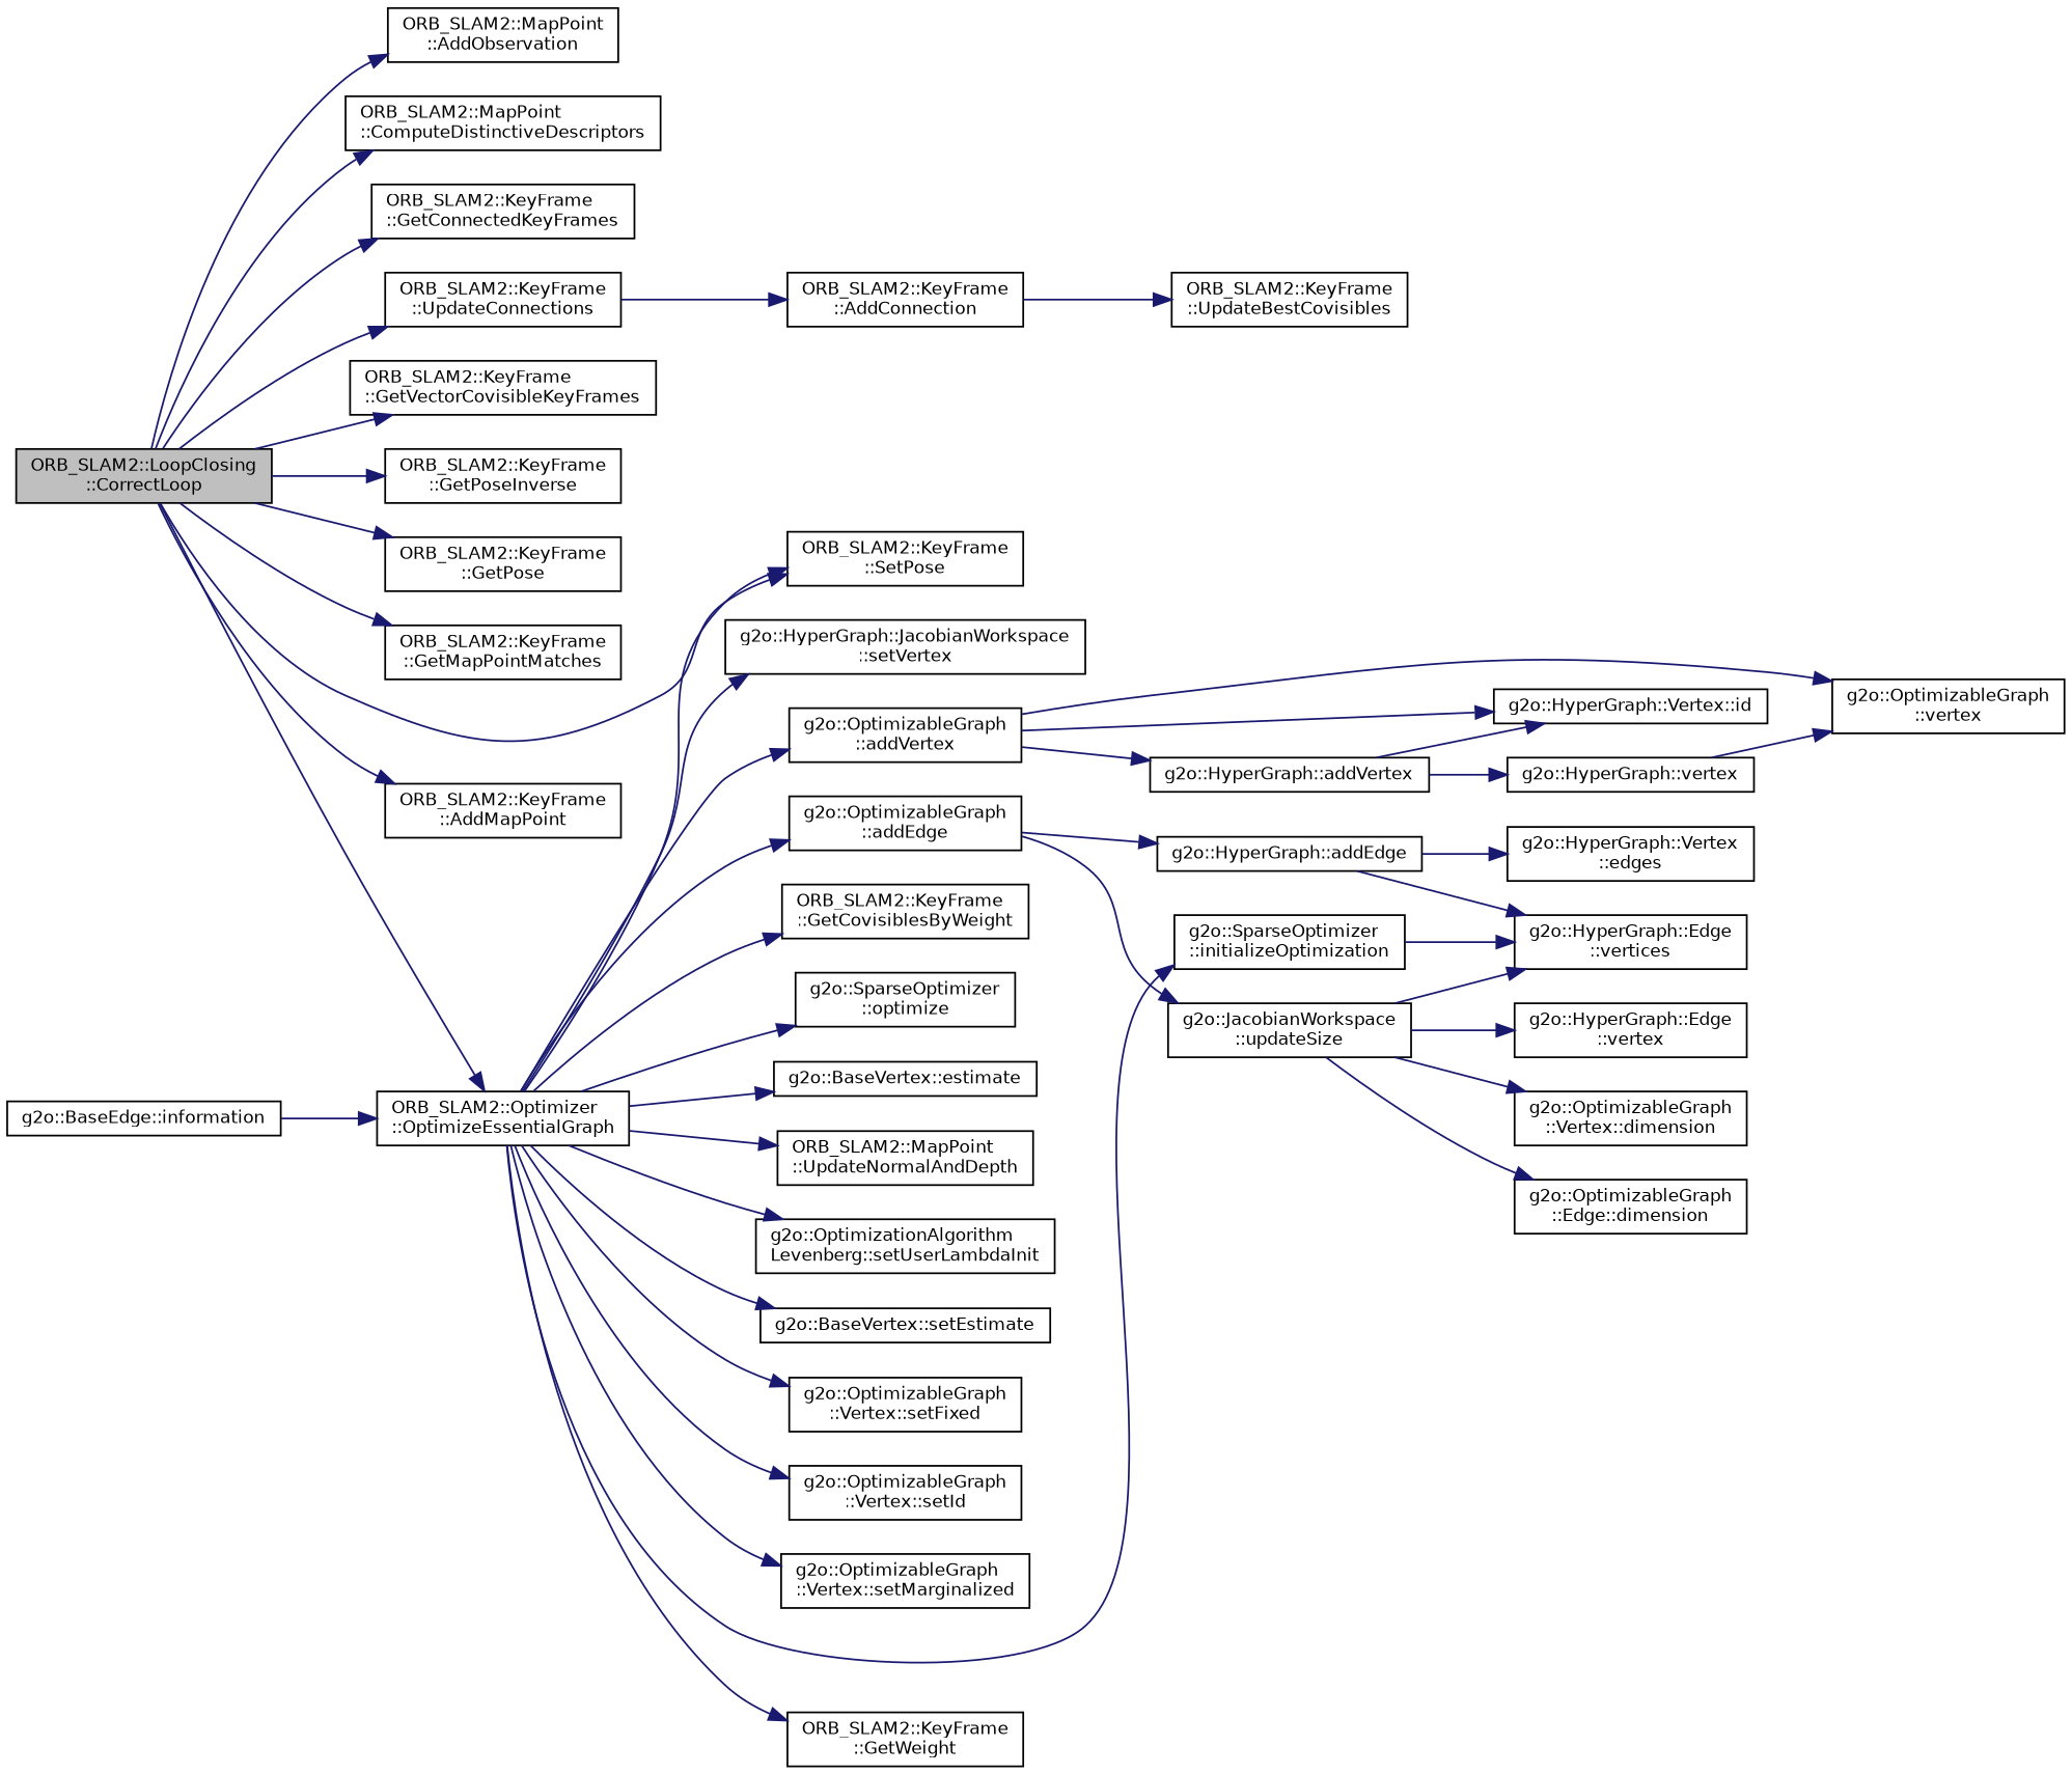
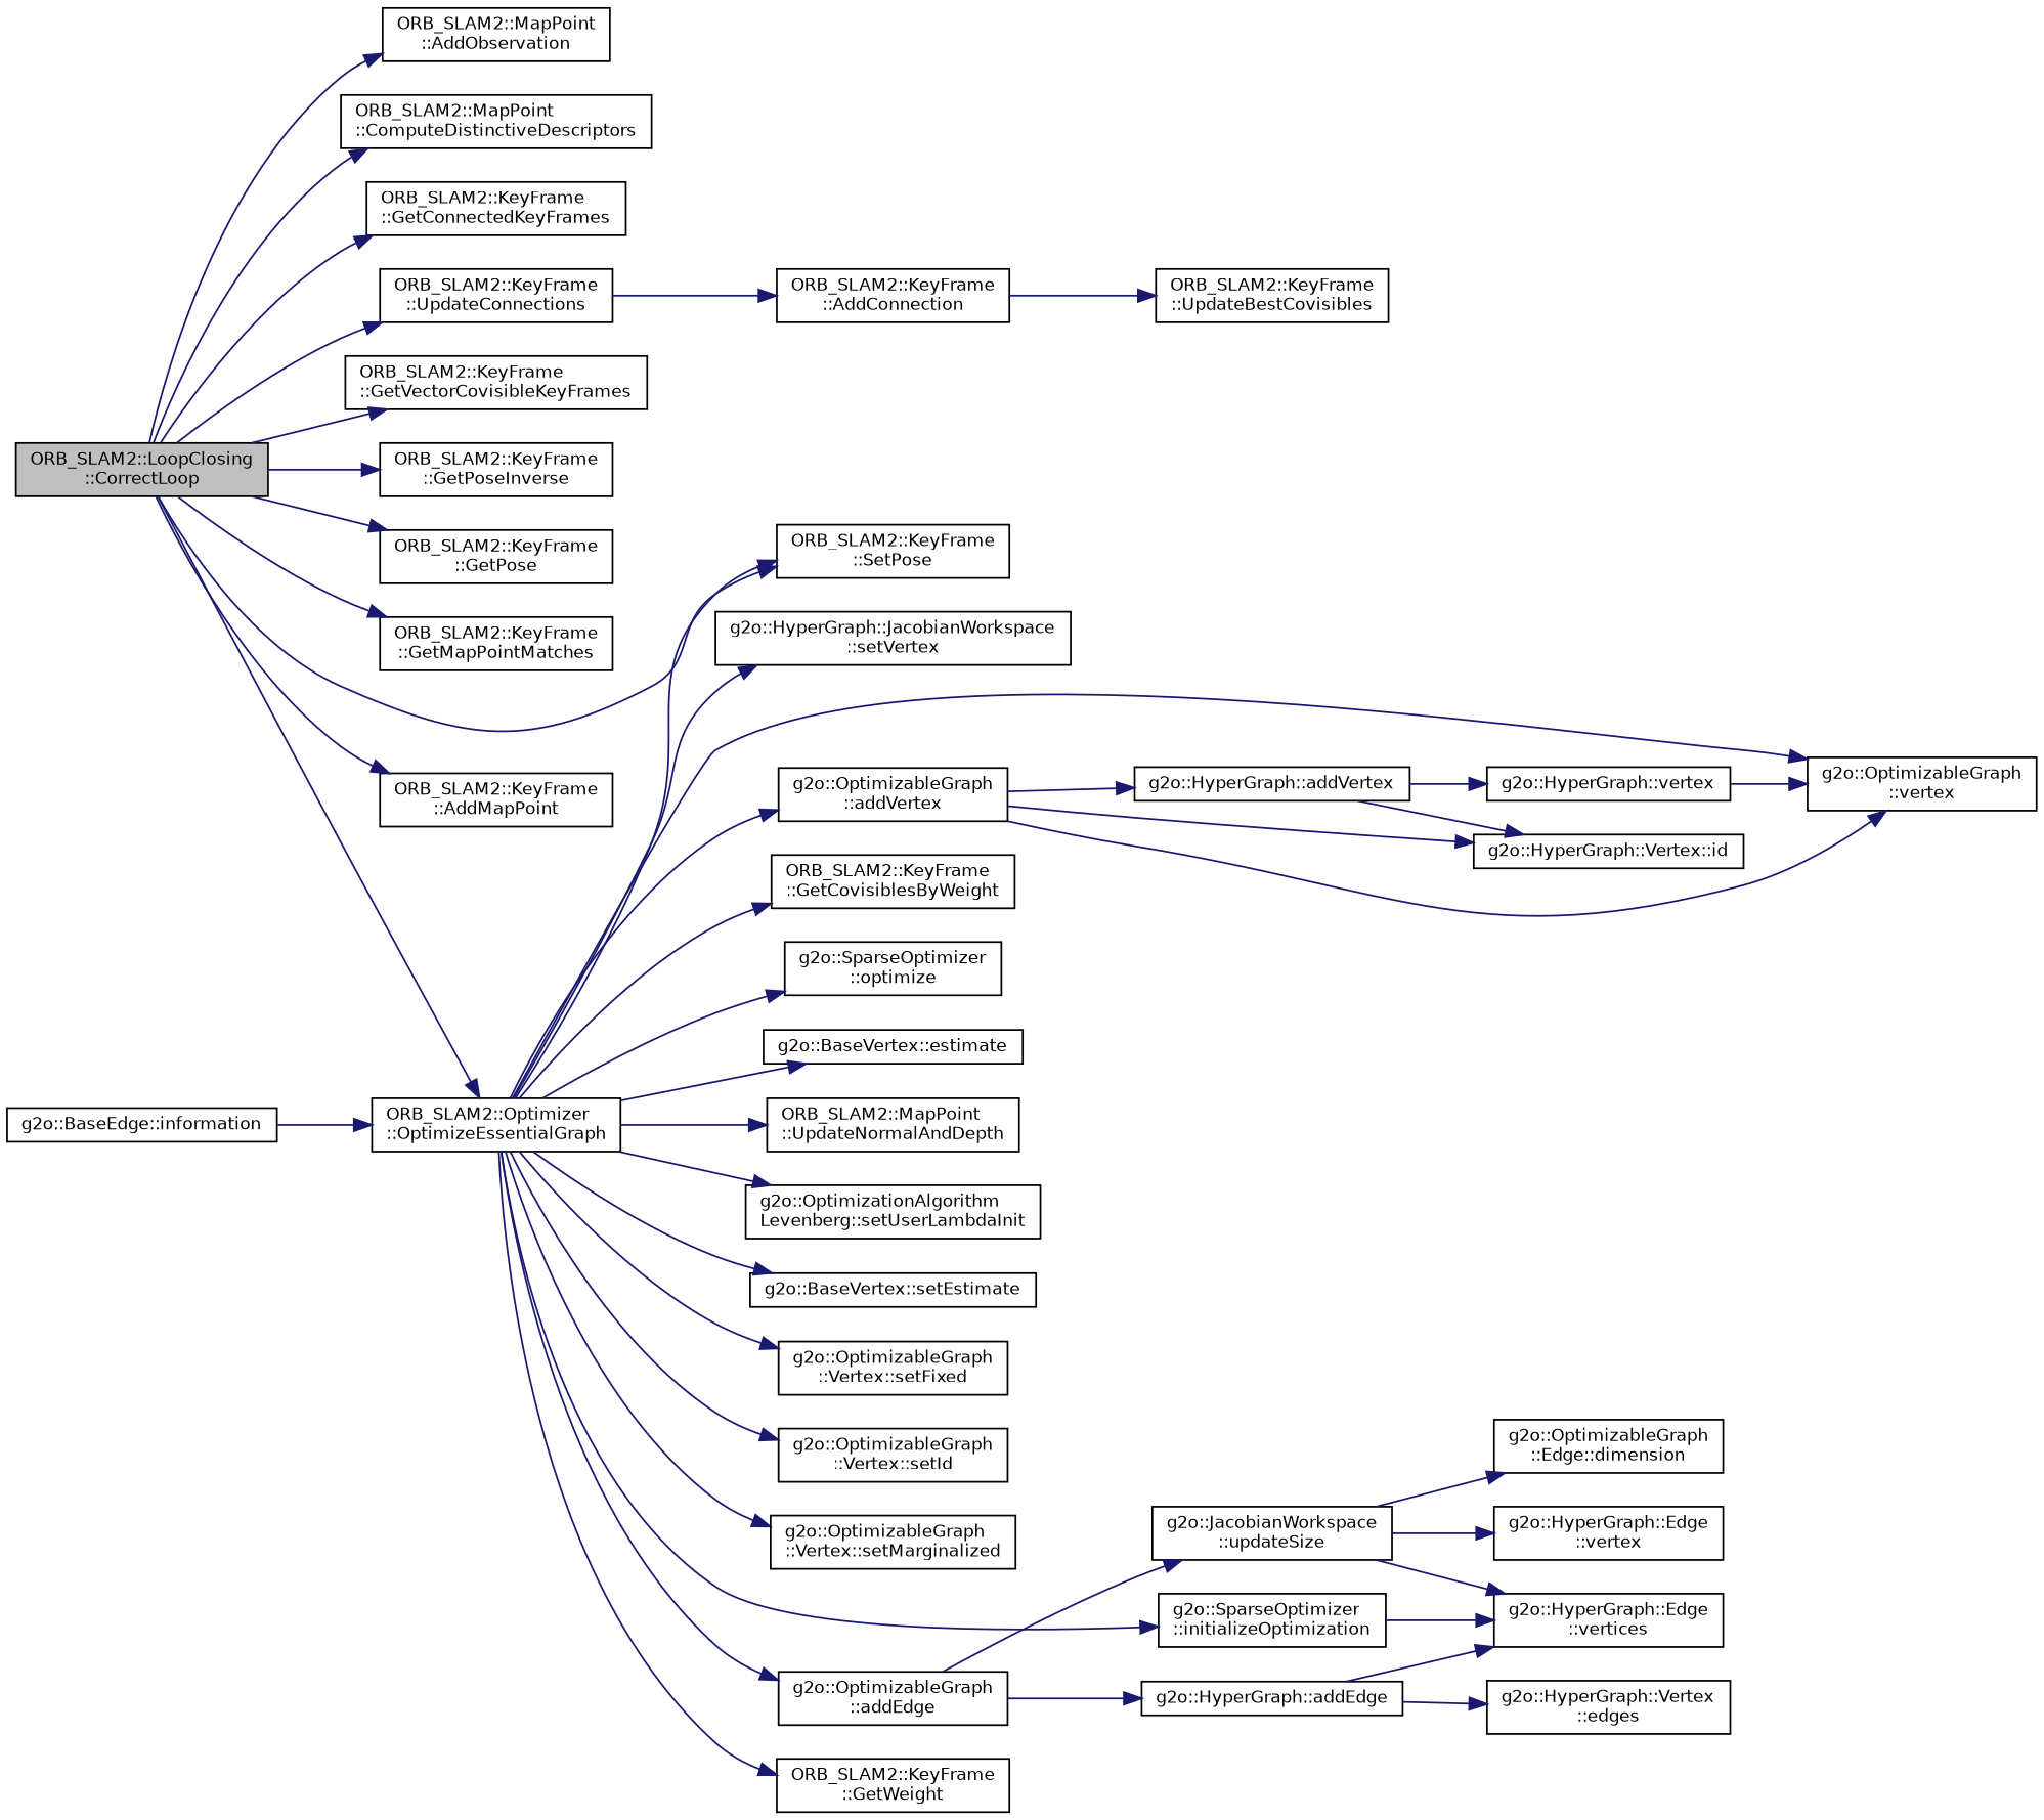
  digraph {
    rankdir=LR
    node [color=black fillcolor=white fontname=Helvetica fontsize=10 shape=record style=filled]
    edge [color=midnightblue fontname=Helvetica fontsize=10 labelfontname=Helvetica labelfontsize=10 style=solid]
    n1 [fillcolor=grey75 fontcolor=black height=0.2 label="ORB_SLAM2::LoopClosing\l::CorrectLoop" width=0.4]
    n2 [height=0.2 label="ORB_SLAM2::KeyFrame\l::UpdateConnections" width=0.4]
    n3 [height=0.2 label="ORB_SLAM2::KeyFrame\l::GetVectorCovisibleKeyFrames" width=0.4]
    n4 [height=0.2 label="ORB_SLAM2::KeyFrame\l::GetPoseInverse" width=0.4]
    n5 [height=0.2 label="ORB_SLAM2::KeyFrame\l::GetPose" width=0.4]
    n6 [height=0.2 label="ORB_SLAM2::KeyFrame\l::GetMapPointMatches" width=0.4]
    n7 [height=0.2 label="ORB_SLAM2::KeyFrame\l::SetPose" width=0.4]
    n8 [height=0.2 label="ORB_SLAM2::KeyFrame\l::AddMapPoint" width=0.4]
    n9 [height=0.2 label="ORB_SLAM2::MapPoint\l::AddObservation" width=0.4]
    n10 [height=0.2 label="ORB_SLAM2::MapPoint\l::ComputeDistinctiveDescriptors" width=0.4]
    n11 [height=0.2 label="ORB_SLAM2::KeyFrame\l::GetConnectedKeyFrames" width=0.4]
    n12 [height=0.2 label="ORB_SLAM2::Optimizer\l::OptimizeEssentialGraph" width=0.4]
    n13 [height=0.2 label="ORB_SLAM2::KeyFrame\l::AddConnection" width=0.4]
    n14 [height=0.2 label="ORB_SLAM2::MapPoint\l::UpdateNormalAndDepth" width=0.4]
    n15 [height=0.2 label="g2o::OptimizationAlgorithm\lLevenberg::setUserLambdaInit" width=0.4]
    n16 [height=0.2 label="g2o::BaseVertex::setEstimate" width=0.4]
    n17 [height=0.2 label="g2o::OptimizableGraph\l::Vertex::setFixed" width=0.4]
    n18 [height=0.2 label="g2o::OptimizableGraph\l::Vertex::setId" width=0.4]
    n19 [height=0.2 label="g2o::OptimizableGraph\l::Vertex::setMarginalized" width=0.4]
    n20 [height=0.2 label="g2o::OptimizableGraph\l::addVertex" width=0.4]
    n21 [height=0.2 label="g2o::OptimizableGraph\l::vertex" width=0.4]
    n22 [height=0.2 label="ORB_SLAM2::KeyFrame\l::GetWeight" width=0.4]
    n23 [height=0.2 label="g2o::HyperGraph::JacobianWorkspace\l::setVertex" width=0.4]
    n24 [height=0.2 label="g2o::OptimizableGraph\l::addEdge" width=0.4]
    n25 [height=0.2 label="ORB_SLAM2::KeyFrame\l::GetCovisiblesByWeight" width=0.4]
    n26 [height=0.2 label="g2o::SparseOptimizer\l::initializeOptimization" width=0.4]
    n27 [height=0.2 label="g2o::SparseOptimizer\l::optimize" width=0.4]
    n28 [height=0.2 label="g2o::BaseVertex::estimate" width=0.4]
    n29 [height=0.2 label="ORB_SLAM2::KeyFrame\l::UpdateBestCovisibles" width=0.4]
    n30 [height=0.2 label="g2o::HyperGraph::Vertex::id" width=0.4]
    n31 [height=0.2 label="g2o::HyperGraph::addVertex" width=0.4]
    n32 [height=0.2 label="g2o::BaseEdge::information" width=0.4]
    n33 [height=0.2 label="g2o::HyperGraph::addEdge" width=0.4]
    n34 [height=0.2 label="g2o::JacobianWorkspace\l::updateSize" width=0.4]
    n35 [height=0.2 label="g2o::HyperGraph::Edge\l::vertices" width=0.4]
    n36 [height=0.2 label="g2o::HyperGraph::vertex" width=0.4]
    n37 [height=0.2 label="g2o::HyperGraph::Vertex\l::edges" width=0.4]
    n38 [height=0.2 label="g2o::OptimizableGraph\l::Edge::dimension" width=0.4]
    n39 [height=0.2 label="g2o::HyperGraph::Edge\l::vertex" width=0.4]
-   n40 [height=0.2 label="g2o::OptimizableGraph\l::Vertex::dimension" width=0.4]
    n1 -> n2
    n1 -> n3
    n1 -> n4
    n1 -> n5
    n1 -> n6
    n1 -> n7
    n1 -> n8
    n1 -> n9
    n1 -> n10
    n1 -> n11
    n1 -> n12
    n2 -> n13
    n12 -> n7
    n12 -> n14
    n12 -> n15
    n12 -> n16
    n12 -> n17
    n12 -> n18
    n12 -> n19
    n12 -> n20
+   n12 -> n21
    n12 -> n22
    n12 -> n23
    n12 -> n24
    n12 -> n25
    n12 -> n26
    n12 -> n27
    n12 -> n28
    n13 -> n29
    n20 -> n21
    n20 -> n30
    n20 -> n31
    n24 -> n33
    n24 -> n34
    n26 -> n35
    n31 -> n30
    n31 -> n36
    n32 -> n12
    n33 -> n35
    n33 -> n37
    n34 -> n35
    n34 -> n38
    n34 -> n39
-   n34 -> n40
    n36 -> n21
  }
